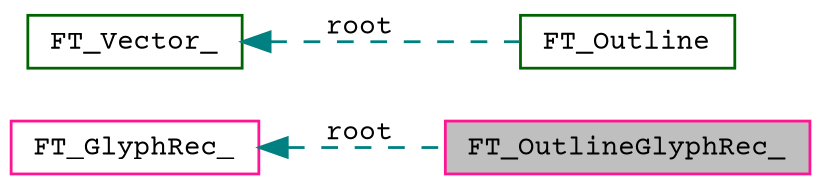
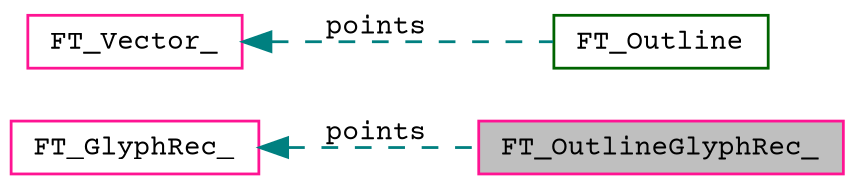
  digraph {
    fontname="Courier Prime"
    rankdir=LR
    node [color=deeppink fillcolor=white fontname="Courier Prime" fontsize=10 shape=record style=filled]
    edge [color=teal dir=back fontname="Courier Prime" fontsize=10 labelfontname=Helvetica labelfontsize=10 style=dashed]
    n1 [fillcolor=grey75 fontcolor=black height=0.2 label=FT_OutlineGlyphRec_ width=0.4]
    n2 [color=darkgreen height=0.2 label=FT_Outline width=0.4]
-   n3 [color=darkgreen height=0.2 label=FT_Vector_ width=0.4]
+   n3 [height=0.2 label=FT_Vector_ width=0.4]
    n4 [height=0.2 label=FT_GlyphRec_ width=0.4]
-   n3 -> n2 [label=" root"]
-   n4 -> n1 [label=" root"]
+   n3 -> n2 [label=" points"]
+   n4 -> n1 [label=" points"]
  }
